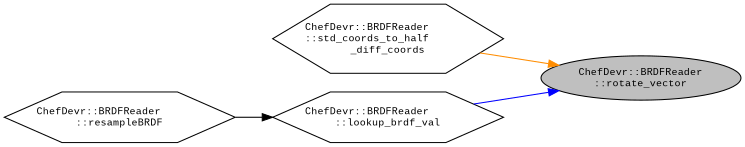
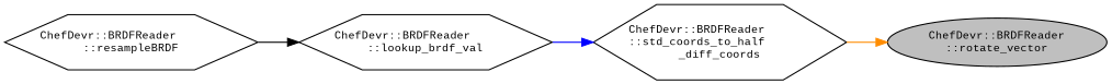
  digraph {
    fontname="Liberation Mono"
    rankdir=RL
    node [color=black fillcolor=white fontname="Liberation Mono" fontsize=10 shape=hexagon style=filled]
    edge [dir=back fontname="Liberation Mono" fontsize=10 labelfontname=FreeSans labelfontsize=10 style=solid]
    n1 [fillcolor=grey75 fontcolor=black height=0.2 label="ChefDevr::BRDFReader\l::rotate_vector" shape=ellipse width=0.4]
    n2 [height=0.2 label="ChefDevr::BRDFReader\l::std_coords_to_half\l_diff_coords" width=0.4]
    n3 [height=0.2 label="ChefDevr::BRDFReader\l::lookup_brdf_val" width=0.4]
    n4 [height=0.2 label="ChefDevr::BRDFReader\l::resampleBRDF" width=0.4]
    n1 -> n2 [color=darkorange]
-   n1 -> n3 [color=blue]
+   n2 -> n3 [color=blue]
    n3 -> n4 [color=black]
  }
